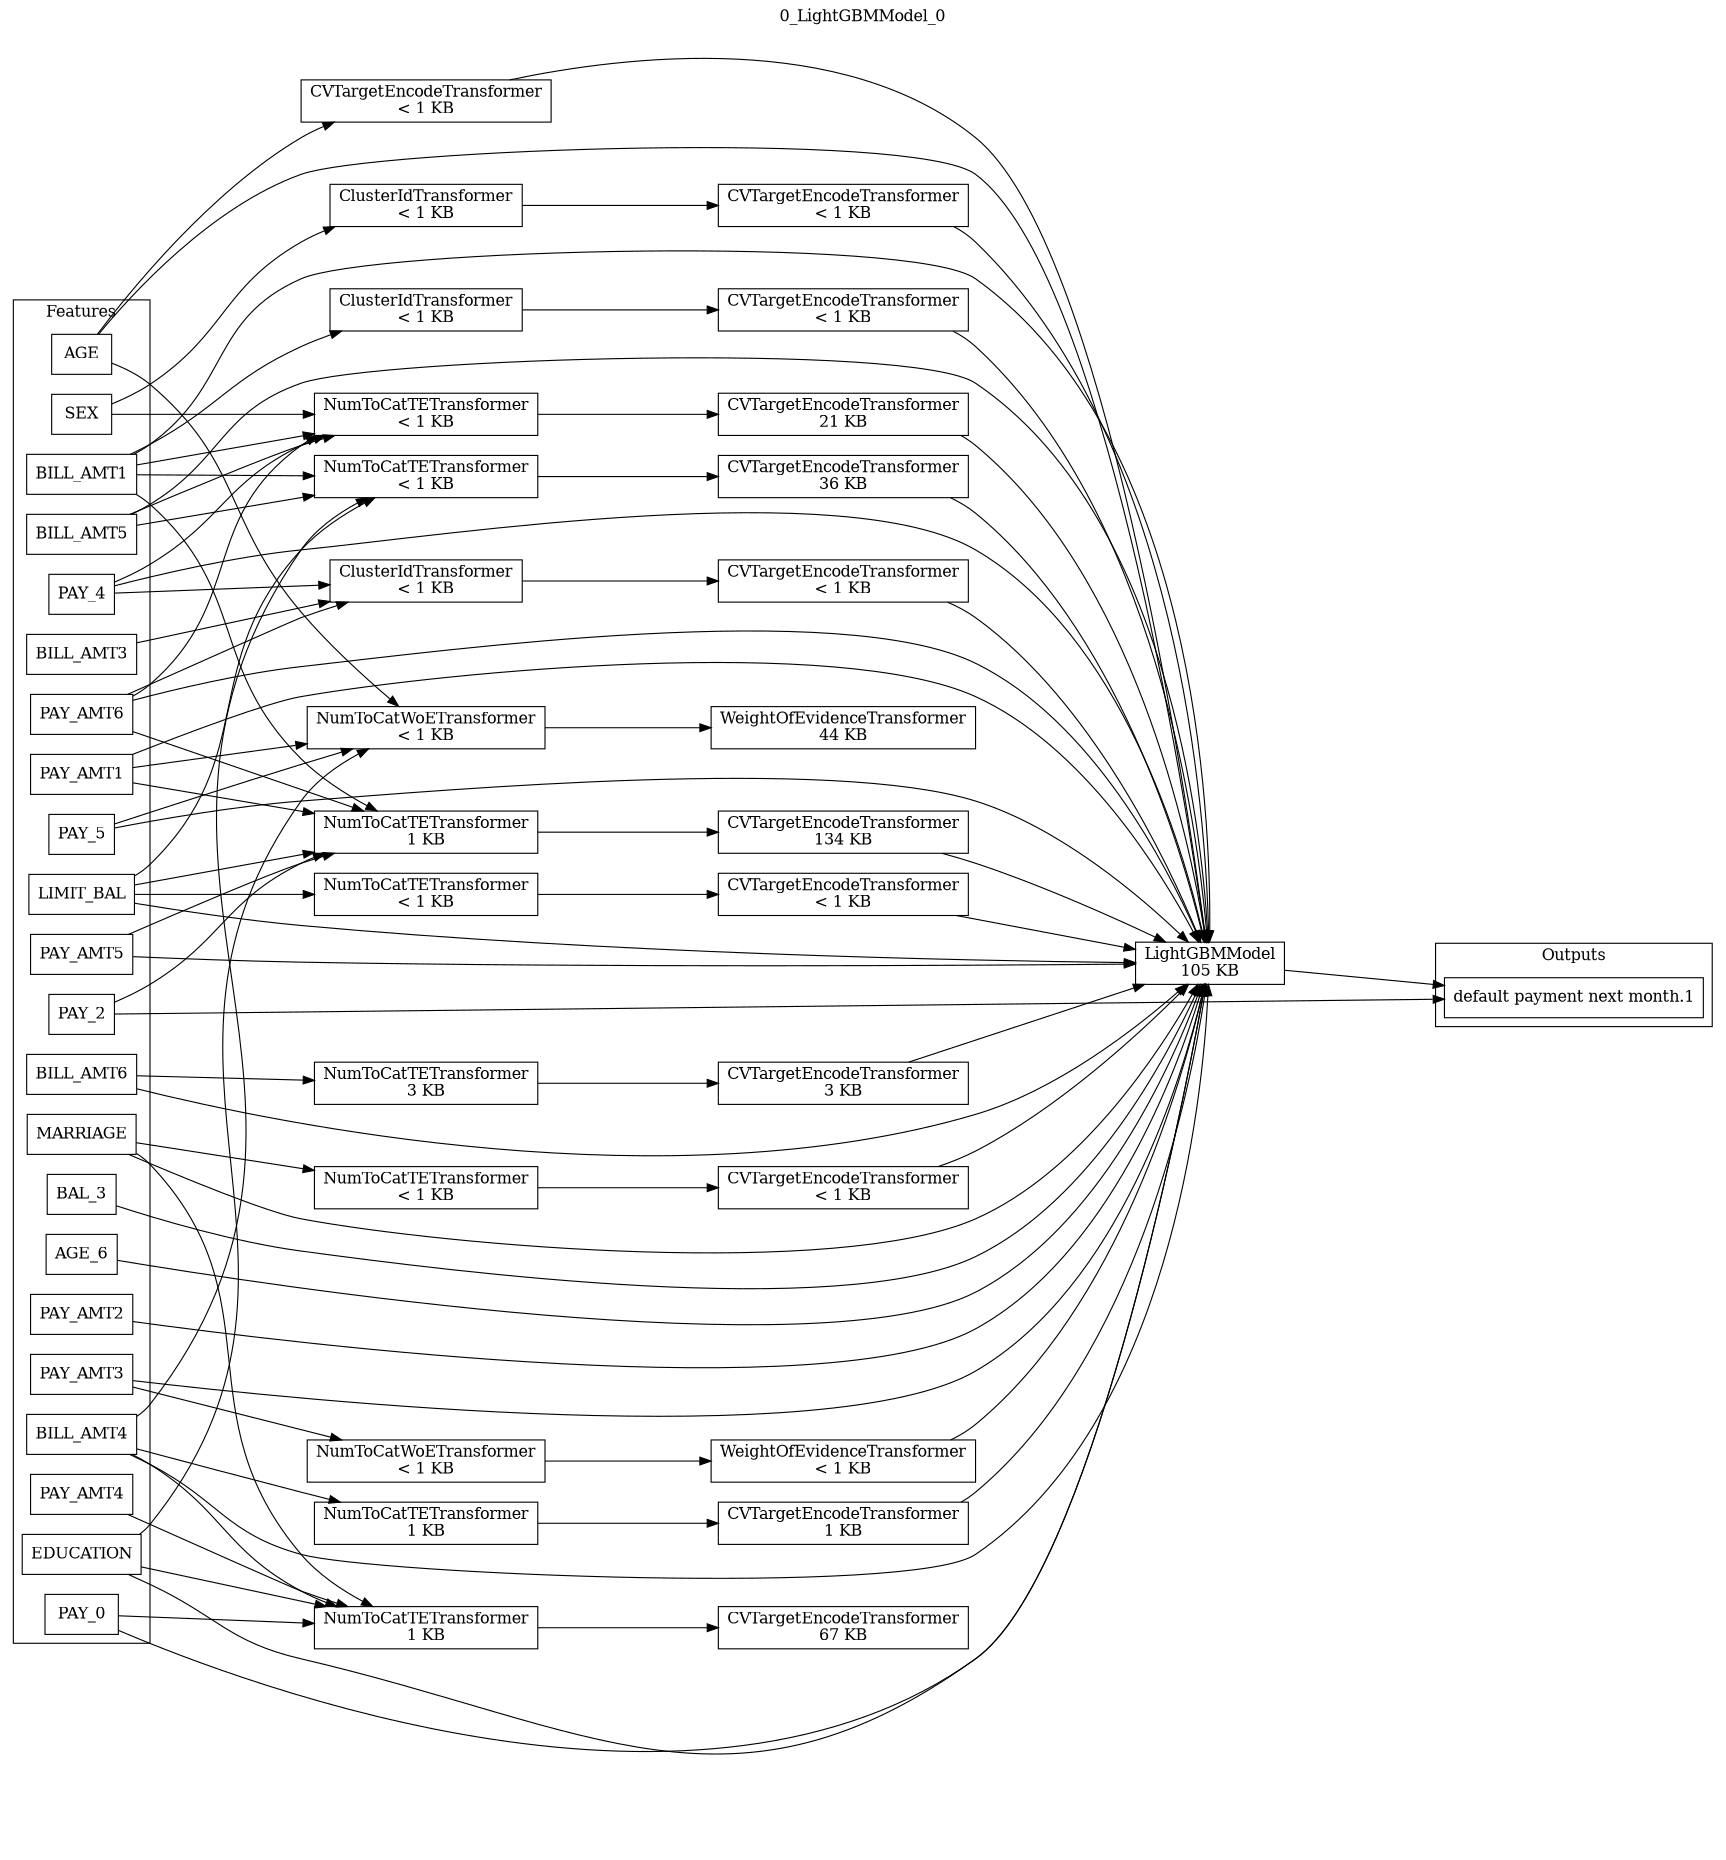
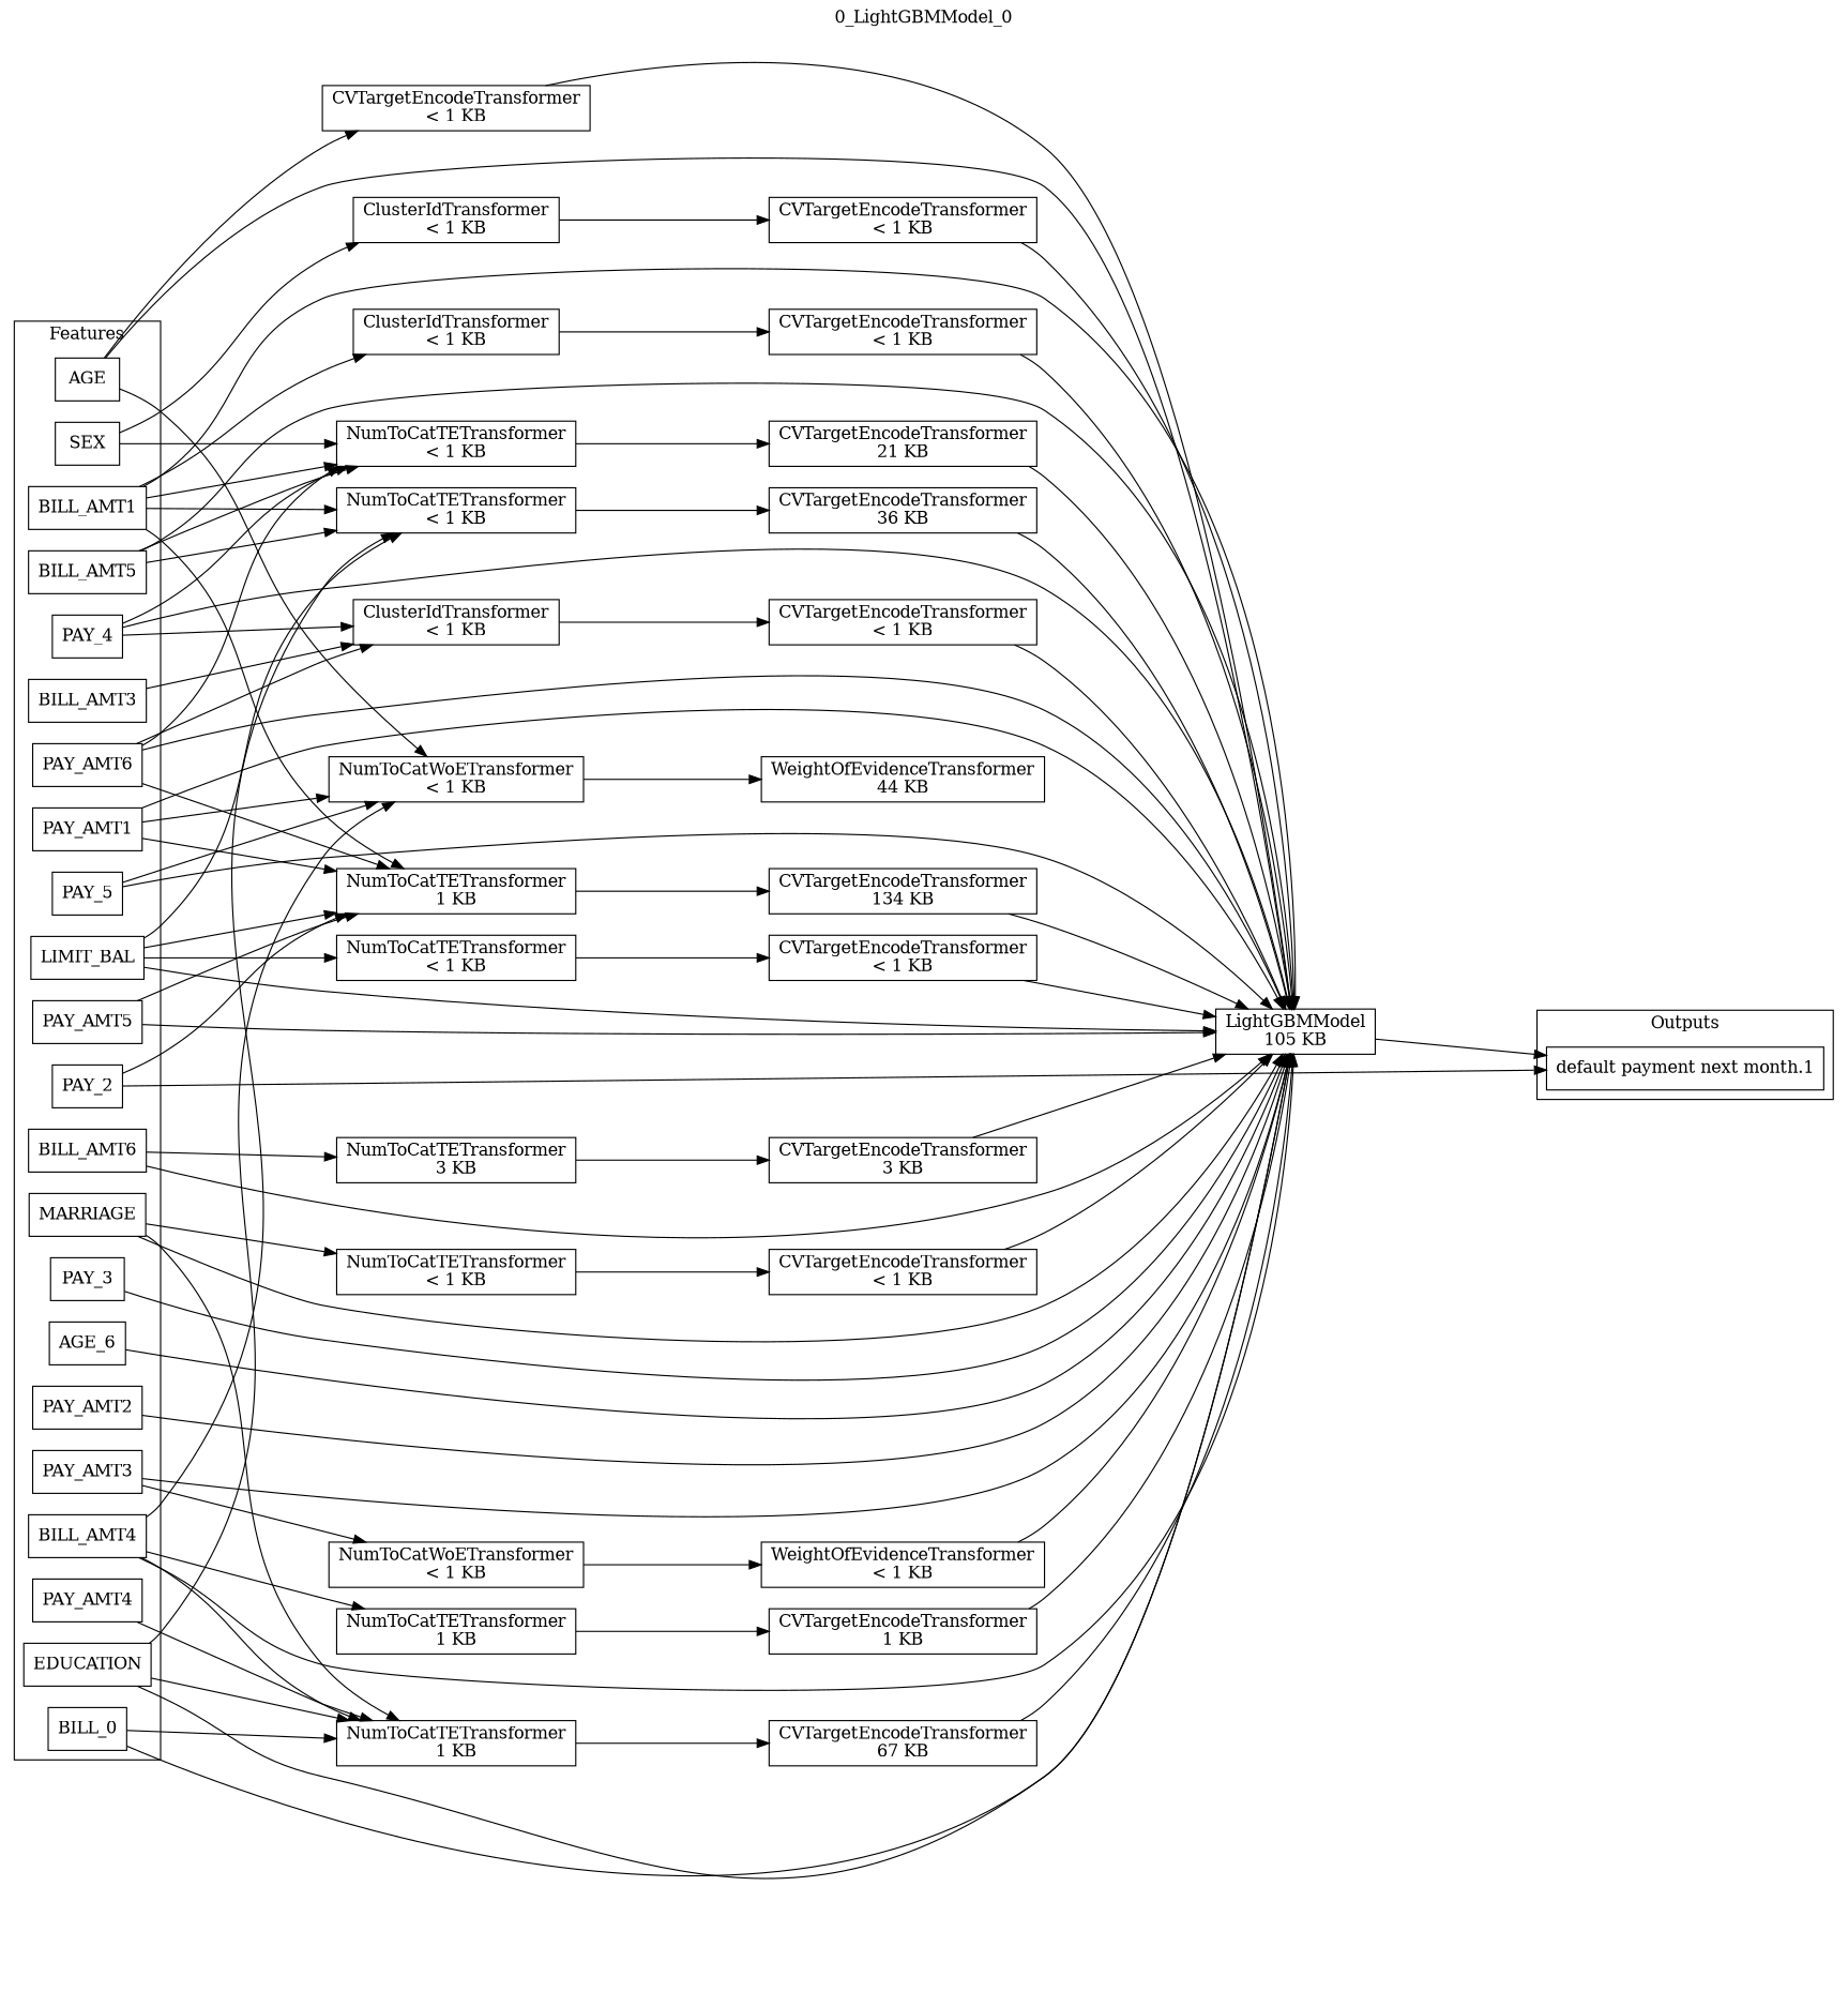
  digraph {
    label="0_LightGBMModel_0"
    labelloc=t
    rankdir=LR
    ranksep=2
    node [shape=box]
    n1 [label=AGE]
    n2 [label=BILL_AMT1]
    n3 [label=BILL_AMT3]
    n4 [label=BILL_AMT4]
    n5 [label=BILL_AMT5]
    n6 [label=BILL_AMT6]
    n7 [label=EDUCATION]
    n8 [label=LIMIT_BAL]
    n9 [label=MARRIAGE]
-   n10 [label=PAY_0]
+   n10 [label=BILL_0]
    n11 [label=PAY_2]
-   n12 [label=BAL_3]
+   n12 [label=PAY_3]
    n13 [label=PAY_4]
    n14 [label=PAY_5]
    n15 [label=AGE_6]
    n16 [label=PAY_AMT1]
    n17 [label=PAY_AMT2]
    n18 [label=PAY_AMT3]
    n19 [label=PAY_AMT4]
    n20 [label=PAY_AMT5]
    n21 [label=PAY_AMT6]
    n22 [label=SEX]
    n23 [label="default payment next month.1"]
    n24 [label="NumToCatWoETransformer\n< 1 KB"]
    n25 [label="CVTargetEncodeTransformer\n< 1 KB"]
    n26 [label="LightGBMModel\n105 KB"]
    n27 [label="ClusterIdTransformer\n< 1 KB"]
    n28 [label="NumToCatTETransformer\n< 1 KB"]
    n29 [label="NumToCatTETransformer\n1 KB"]
    n30 [label="NumToCatTETransformer\n< 1 KB"]
    n31 [label="ClusterIdTransformer\n< 1 KB"]
    n32 [label="NumToCatTETransformer\n1 KB"]
    n33 [label="NumToCatTETransformer\n1 KB"]
    n34 [label="NumToCatTETransformer\n3 KB"]
    n35 [label="NumToCatTETransformer\n< 1 KB"]
    n36 [label="NumToCatTETransformer\n< 1 KB"]
    n37 [label="NumToCatWoETransformer\n< 1 KB"]
    n38 [label="ClusterIdTransformer\n< 1 KB"]
    n39 [label="WeightOfEvidenceTransformer\n44 KB"]
    n40 [label="CVTargetEncodeTransformer\n< 1 KB"]
    n41 [label="CVTargetEncodeTransformer\n21 KB"]
    n42 [label="CVTargetEncodeTransformer\n134 KB"]
    n43 [label="CVTargetEncodeTransformer\n36 KB"]
    n44 [label="CVTargetEncodeTransformer\n< 1 KB"]
    n45 [label="CVTargetEncodeTransformer\n67 KB"]
    n46 [label="CVTargetEncodeTransformer\n1 KB"]
    n47 [label="CVTargetEncodeTransformer\n3 KB"]
    n48 [label="CVTargetEncodeTransformer\n< 1 KB"]
    n49 [label="CVTargetEncodeTransformer\n< 1 KB"]
    n50 [label="WeightOfEvidenceTransformer\n< 1 KB"]
    n51 [label="CVTargetEncodeTransformer\n< 1 KB"]
    subgraph cluster_1 {
      label=Features
      n1
      n2
      n3
      n4
      n5
      n6
      n7
      n8
      n9
      n10
      n11
      n12
      n13
      n14
      n15
      n16
      n17
      n18
      n19
      n20
      n21
      n22
    }
    subgraph cluster_2 {
      label=Outputs
      n23
    }
    n1 -> n24
    n1 -> n25
    n1 -> n26
    n2 -> n26
    n2 -> n27
    n2 -> n28
    n2 -> n29
    n2 -> n30
    n3 -> n31
    n4 -> n26
    n4 -> n30
    n4 -> n32
    n4 -> n33
    n5 -> n26
    n5 -> n28
    n5 -> n30
    n6 -> n26
    n6 -> n34
    n7 -> n24
    n7 -> n26
    n7 -> n32
    n8 -> n26
    n8 -> n29
    n8 -> n30
    n8 -> n35
    n9 -> n26
    n9 -> n32
    n9 -> n36
    n10 -> n26
    n10 -> n32
    n11 -> n23
    n11 -> n29
    n12 -> n26
    n13 -> n26
    n13 -> n28
    n13 -> n31
    n14 -> n24
    n14 -> n26
    n15 -> n26
    n16 -> n24
    n16 -> n26
    n16 -> n29
    n17 -> n26
    n18 -> n26
    n18 -> n37
    n19 -> n32
    n20 -> n26
    n20 -> n29
    n21 -> n26
    n21 -> n28
    n21 -> n29
    n21 -> n31
    n22 -> n28
    n22 -> n38
    n24 -> n39
    n25 -> n26
    n26 -> n23
    n27 -> n40
    n28 -> n41
    n29 -> n42
    n30 -> n43
    n31 -> n44
    n32 -> n45
    n33 -> n46
    n34 -> n47
    n35 -> n48
    n36 -> n49
    n37 -> n50
    n38 -> n51
    n40 -> n26
    n41 -> n26
    n42 -> n26
    n43 -> n26
    n44 -> n26
+   n45 -> n26
    n46 -> n26
    n47 -> n26
    n48 -> n26
    n49 -> n26
    n50 -> n26
    n51 -> n26
  }
